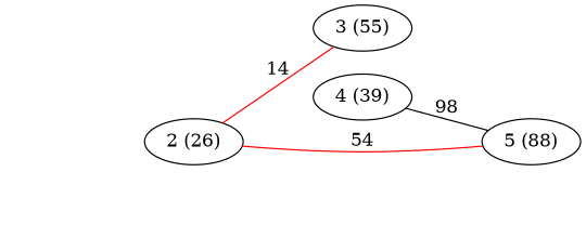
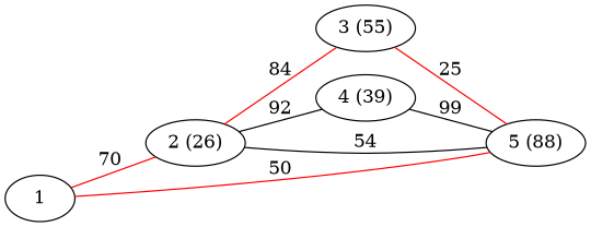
  graph {
    rankdir=LR
    edge [color=red]
    n1 [label="2 (26)"]
    n2 [label="3 (55)"]
    n3 [label="4 (39)"]
    n4 [label="5 (88)"]
-   n1 -- n2 [label=14]
-   n1 -- n4 [label=54]
-   n3 -- n4 [color=black label=98]
+   1
+   n1 -- n2 [label=84]
+   n1 -- n3 [color=black label=92]
+   n1 -- n4 [color=black label=54]
+   n2 -- n4 [label=25]
+   n3 -- n4 [color=black label=99]
+   1 -- n1 [label=70]
+   1 -- n4 [label=50]
  }
